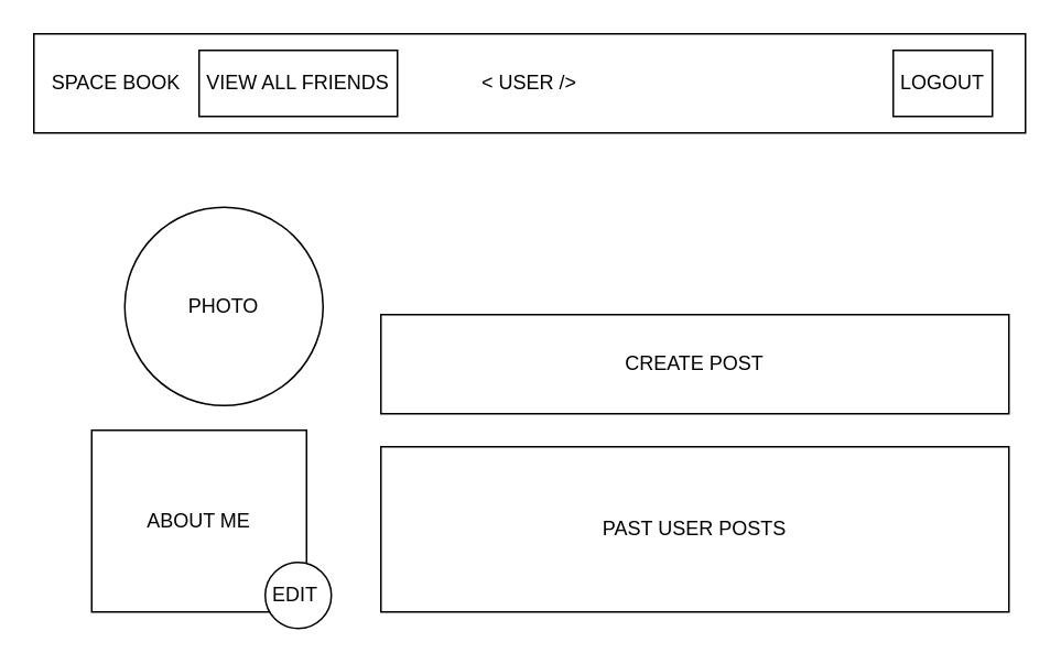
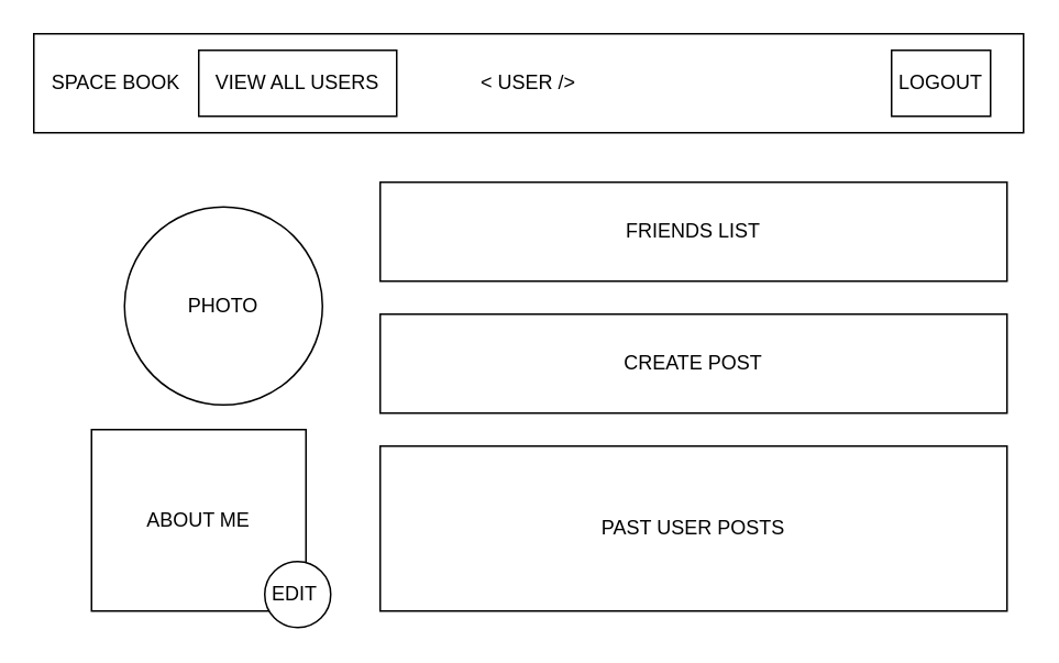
  <mxCell id="0" />
  <mxCell id="1" parent="0" />
  <mxCell id="2" value="PHOTO" style="ellipse;whiteSpace=wrap;html=1;aspect=fixed;" parent="1" vertex="1"><mxGeometry x="75" y="125" width="120" height="120" as="geometry" /></mxCell>
  <mxCell id="3" value="&amp;lt; USER /&amp;gt;" style="rounded=0;whiteSpace=wrap;html=1;" parent="1" vertex="1"><mxGeometry width="600" height="60" as="geometry" x="20" y="20" /></mxCell>
  <mxCell id="4" value="ABOUT ME" style="rounded=0;whiteSpace=wrap;html=1;" parent="1" vertex="1"><mxGeometry x="55" y="260" width="130" height="110" as="geometry" /></mxCell>
  <mxCell id="5" value="CREATE POST" style="rounded=0;whiteSpace=wrap;html=1;" parent="1" vertex="1"><mxGeometry x="230" y="190" width="380" height="60" as="geometry" /></mxCell>
+ <mxCell id="6" value="FRIENDS LIST" style="rounded=0;whiteSpace=wrap;html=1;" parent="1" vertex="1"><mxGeometry x="230" y="110" width="380" height="60" as="geometry" /></mxCell>
  <mxCell id="7" value="PAST USER POSTS" style="rounded=0;whiteSpace=wrap;html=1;" parent="1" vertex="1"><mxGeometry x="230" y="270" width="380" height="100" as="geometry" /></mxCell>
  <mxCell id="8" value="LOGOUT" style="rounded=0;whiteSpace=wrap;html=1;" parent="1" vertex="1"><mxGeometry x="540" y="30" width="60" height="40" as="geometry" /></mxCell>
  <mxCell id="9" value="SPACE BOOK" style="rounded=0;whiteSpace=wrap;html=1;strokeColor=none;" parent="1" vertex="1"><mxGeometry x="30" y="30" width="80" height="40" as="geometry" /></mxCell>
  <mxCell id="10" value="EDIT&amp;nbsp;" style="ellipse;whiteSpace=wrap;html=1;aspect=fixed;" parent="1" vertex="1"><mxGeometry x="160" y="340" width="40" height="40" as="geometry" /></mxCell>
- <mxCell id="11" value="VIEW ALL FRIENDS" style="rounded=0;whiteSpace=wrap;html=1;" parent="1" vertex="1"><mxGeometry x="120" y="30" width="120" height="40" as="geometry" /></mxCell>
+ <mxCell id="11" value="VIEW ALL USERS" style="rounded=0;whiteSpace=wrap;html=1;" parent="1" vertex="1"><mxGeometry x="120" y="30" width="120" height="40" as="geometry" /></mxCell>
